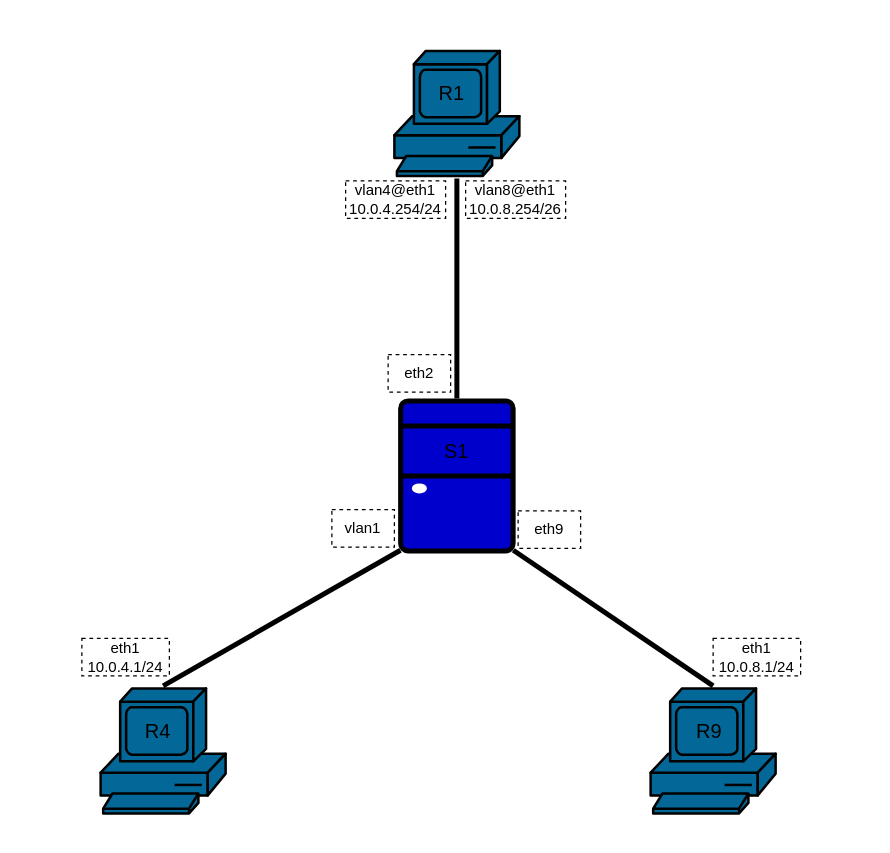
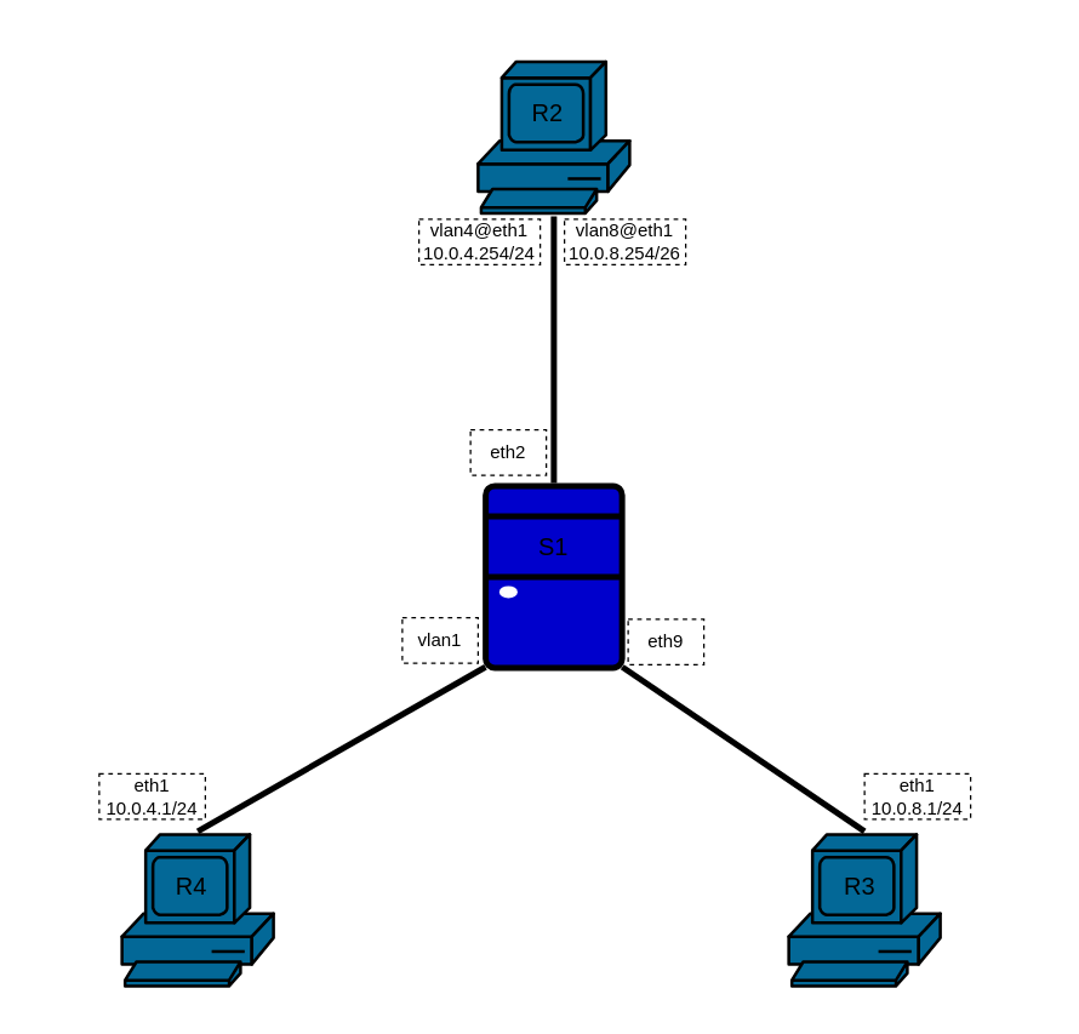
  <mxCell id="0" />
  <mxCell id="1" parent="0" />
  <mxCell id="2" value="v" style="rounded=0;whiteSpace=wrap;html=1;fillColor=#FFFFFF;strokeColor=none;strokeWidth=2;movable=0;resizable=0;rotatable=0;deletable=0;editable=0;locked=1;connectable=0;" vertex="1" parent="1"><mxGeometry x="20" y="20" width="670" height="640" as="geometry" /></mxCell>
  <mxCell id="3" value="" style="shape=mxgraph.cisco.computers_and_peripherals.pc;html=1;pointerEvents=1;dashed=0;fillColor=#036897;strokeColor=#000000;strokeWidth=2;verticalLabelPosition=bottom;verticalAlign=top;align=center;outlineConnect=0;perimeterSpacing=2;" vertex="1" parent="1"><mxGeometry x="80" y="550" width="100" height="100" as="geometry" /></mxCell>
  <mxCell id="4" value="" style="shape=mxgraph.cisco.computers_and_peripherals.pc;html=1;pointerEvents=1;dashed=0;fillColor=#036897;strokeColor=#000000;strokeWidth=2;verticalLabelPosition=bottom;verticalAlign=top;align=center;outlineConnect=0;perimeterSpacing=2;" vertex="1" parent="1"><mxGeometry x="520" y="550" width="100" height="100" as="geometry" /></mxCell>
  <mxCell id="5" value="" style="fontColor=#0066CC;verticalAlign=top;verticalLabelPosition=bottom;labelPosition=center;align=center;html=1;outlineConnect=0;fillColor=#0000CC;strokeColor=#000000;gradientColor=none;gradientDirection=north;strokeWidth=2;shape=mxgraph.networks.desktop_pc;perimeterSpacing=2;" vertex="1" parent="1"><mxGeometry x="320" y="320" width="90" height="120" as="geometry" /></mxCell>
  <mxCell id="6" value="&lt;font style=&quot;font-size: 16px;&quot;&gt;R4&lt;/font&gt;" style="text;html=1;align=center;verticalAlign=middle;whiteSpace=wrap;rounded=0;" vertex="1" parent="1"><mxGeometry x="86" y="564" width="80" height="40" as="geometry" /></mxCell>
- <mxCell id="7" value="&lt;font style=&quot;font-size: 16px;&quot;&gt;R9&lt;/font&gt;" style="text;html=1;align=center;verticalAlign=middle;whiteSpace=wrap;rounded=0;" vertex="1" parent="1"><mxGeometry x="527" y="564" width="80" height="40" as="geometry" /></mxCell>
+ <mxCell id="7" value="&lt;font style=&quot;font-size: 16px;&quot;&gt;R3&lt;/font&gt;" style="text;html=1;align=center;verticalAlign=middle;whiteSpace=wrap;rounded=0;" vertex="1" parent="1"><mxGeometry x="527" y="564" width="80" height="40" as="geometry" /></mxCell>
  <mxCell id="8" value="&lt;span style=&quot;font-size: 16px;&quot;&gt;S1&lt;/span&gt;" style="text;html=1;align=center;verticalAlign=middle;whiteSpace=wrap;rounded=0;" vertex="1" parent="1"><mxGeometry x="325" y="340" width="80" height="40" as="geometry" /></mxCell>
  <mxCell id="9" value="" style="endArrow=none;html=1;rounded=0;entryX=0.02;entryY=0.98;entryDx=0;entryDy=0;entryPerimeter=0;exitX=0.5;exitY=0;exitDx=0;exitDy=0;exitPerimeter=0;strokeWidth=4;strokeColor=#000000;" edge="1" parent="1" source="3" target="5"><mxGeometry width="50" height="50" relative="1" as="geometry"><mxPoint x="150" y="480" as="sourcePoint" /><mxPoint x="200" y="430" as="targetPoint" /></mxGeometry></mxCell>
  <mxCell id="10" value="" style="endArrow=none;html=1;rounded=0;entryX=0.5;entryY=0;entryDx=0;entryDy=0;entryPerimeter=0;exitX=0.98;exitY=0.98;exitDx=0;exitDy=0;exitPerimeter=0;strokeWidth=4;strokeColor=#000000;" edge="1" parent="1" source="5" target="4"><mxGeometry width="50" height="50" relative="1" as="geometry"><mxPoint x="330" y="648" as="sourcePoint" /><mxPoint x="520" y="540" as="targetPoint" /></mxGeometry></mxCell>
  <mxCell id="11" value="" style="endArrow=none;html=1;rounded=0;exitX=0.5;exitY=0;exitDx=0;exitDy=0;exitPerimeter=0;strokeWidth=4;strokeColor=#000000;" edge="1" parent="1" source="5" target="13"><mxGeometry width="50" height="50" relative="1" as="geometry"><mxPoint x="530" y="378" as="sourcePoint" /><mxPoint x="720" y="270" as="targetPoint" /></mxGeometry></mxCell>
  <mxCell id="12" value="" style="group" vertex="1" connectable="0" parent="1"><mxGeometry x="315" y="40" width="100" height="100" as="geometry" /></mxCell>
  <mxCell id="13" value="" style="shape=mxgraph.cisco.computers_and_peripherals.pc;html=1;pointerEvents=1;dashed=0;fillColor=#036897;strokeColor=#000000;strokeWidth=2;verticalLabelPosition=bottom;verticalAlign=top;align=center;outlineConnect=0;perimeterSpacing=2;" vertex="1" parent="12"><mxGeometry width="100" height="100" as="geometry" /></mxCell>
- <mxCell id="14" value="&lt;font style=&quot;font-size: 16px;&quot;&gt;R1&lt;/font&gt;" style="text;html=1;align=center;verticalAlign=middle;whiteSpace=wrap;rounded=0;" vertex="1" parent="12"><mxGeometry x="6" y="14" width="80" height="40" as="geometry" /></mxCell>
+ <mxCell id="14" value="&lt;font style=&quot;font-size: 16px;&quot;&gt;R2&lt;/font&gt;" style="text;html=1;align=center;verticalAlign=middle;whiteSpace=wrap;rounded=0;" vertex="1" parent="12"><mxGeometry x="6" y="14" width="80" height="40" as="geometry" /></mxCell>
  <mxCell id="15" value="&lt;font style=&quot;color: rgb(0, 0, 0);&quot;&gt;eth1&lt;/font&gt;&lt;div&gt;&lt;font style=&quot;color: rgb(0, 0, 0);&quot;&gt;10.0.4.1/24&lt;/font&gt;&lt;/div&gt;" style="text;html=1;align=center;verticalAlign=middle;whiteSpace=wrap;rounded=0;strokeColor=#000000;dashed=1;strokeWidth=1;perimeterSpacing=0;" vertex="1" parent="1"><mxGeometry x="65" y="510" width="70" height="30" as="geometry" /></mxCell>
  <mxCell id="16" value="&lt;font style=&quot;color: rgb(0, 0, 0);&quot;&gt;vlan1&lt;/font&gt;" style="text;html=1;align=center;verticalAlign=middle;whiteSpace=wrap;rounded=0;strokeColor=#000000;dashed=1;strokeWidth=1;perimeterSpacing=0;" vertex="1" parent="1"><mxGeometry x="265" y="407" width="50" height="30" as="geometry" /></mxCell>
  <mxCell id="17" value="&lt;font style=&quot;color: rgb(0, 0, 0);&quot;&gt;vlan8@eth1&lt;/font&gt;&lt;div&gt;&lt;font style=&quot;color: rgb(0, 0, 0);&quot;&gt;10.0.8.254/26&lt;/font&gt;&lt;/div&gt;" style="text;html=1;align=center;verticalAlign=middle;whiteSpace=wrap;rounded=0;strokeColor=#000000;dashed=1;strokeWidth=1;perimeterSpacing=0;" vertex="1" parent="1"><mxGeometry x="372" y="144" width="80" height="30" as="geometry" /></mxCell>
  <mxCell id="18" value="&lt;font style=&quot;color: rgb(0, 0, 0);&quot;&gt;vlan4@eth1&lt;/font&gt;&lt;div&gt;&lt;font style=&quot;color: rgb(0, 0, 0);&quot;&gt;10.0.4.254/24&lt;/font&gt;&lt;/div&gt;" style="text;html=1;align=center;verticalAlign=middle;whiteSpace=wrap;rounded=0;strokeColor=#000000;dashed=1;strokeWidth=1;perimeterSpacing=0;" vertex="1" parent="1"><mxGeometry x="276" y="144" width="80" height="30" as="geometry" /></mxCell>
  <mxCell id="19" value="&lt;font style=&quot;color: rgb(0, 0, 0);&quot;&gt;eth2&lt;/font&gt;" style="text;html=1;align=center;verticalAlign=middle;whiteSpace=wrap;rounded=0;strokeColor=#000000;dashed=1;strokeWidth=1;perimeterSpacing=0;" vertex="1" parent="1"><mxGeometry x="310" y="283" width="50" height="30" as="geometry" /></mxCell>
  <mxCell id="20" value="&lt;font style=&quot;color: rgb(0, 0, 0);&quot;&gt;eth9&lt;/font&gt;" style="text;html=1;align=center;verticalAlign=middle;whiteSpace=wrap;rounded=0;strokeColor=#000000;dashed=1;strokeWidth=1;perimeterSpacing=0;" vertex="1" parent="1"><mxGeometry x="414" y="408" width="50" height="30" as="geometry" /></mxCell>
  <mxCell id="21" value="&lt;font style=&quot;color: rgb(0, 0, 0);&quot;&gt;eth1&lt;/font&gt;&lt;div&gt;&lt;font style=&quot;color: rgb(0, 0, 0);&quot;&gt;10.0.8.1/24&lt;/font&gt;&lt;/div&gt;" style="text;html=1;align=center;verticalAlign=middle;whiteSpace=wrap;rounded=0;strokeColor=#000000;dashed=1;strokeWidth=1;perimeterSpacing=0;" vertex="1" parent="1"><mxGeometry x="570" y="510" width="70" height="30" as="geometry" /></mxCell>
